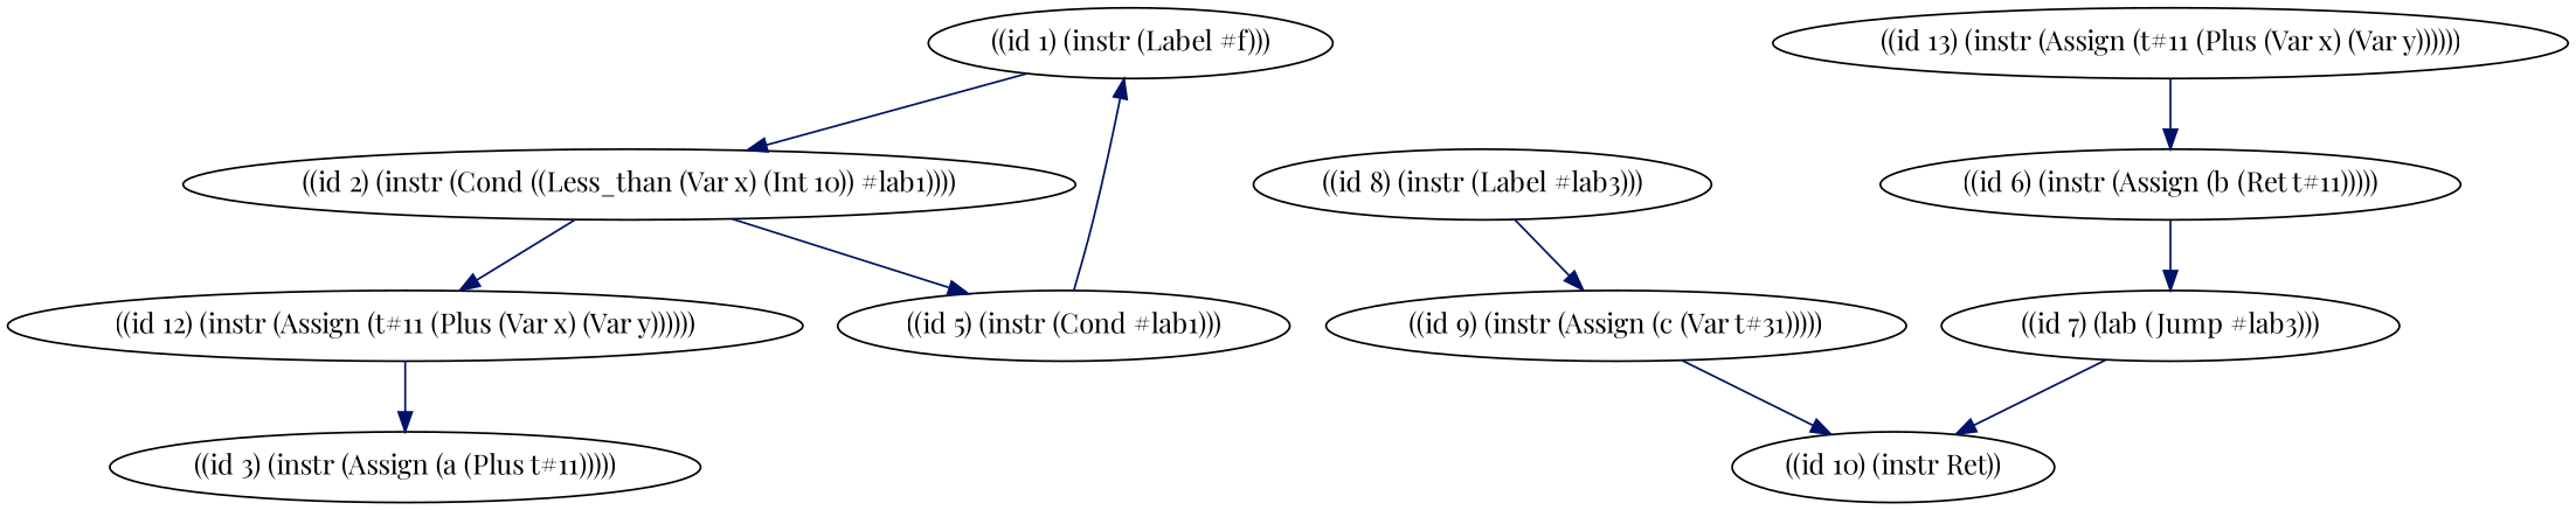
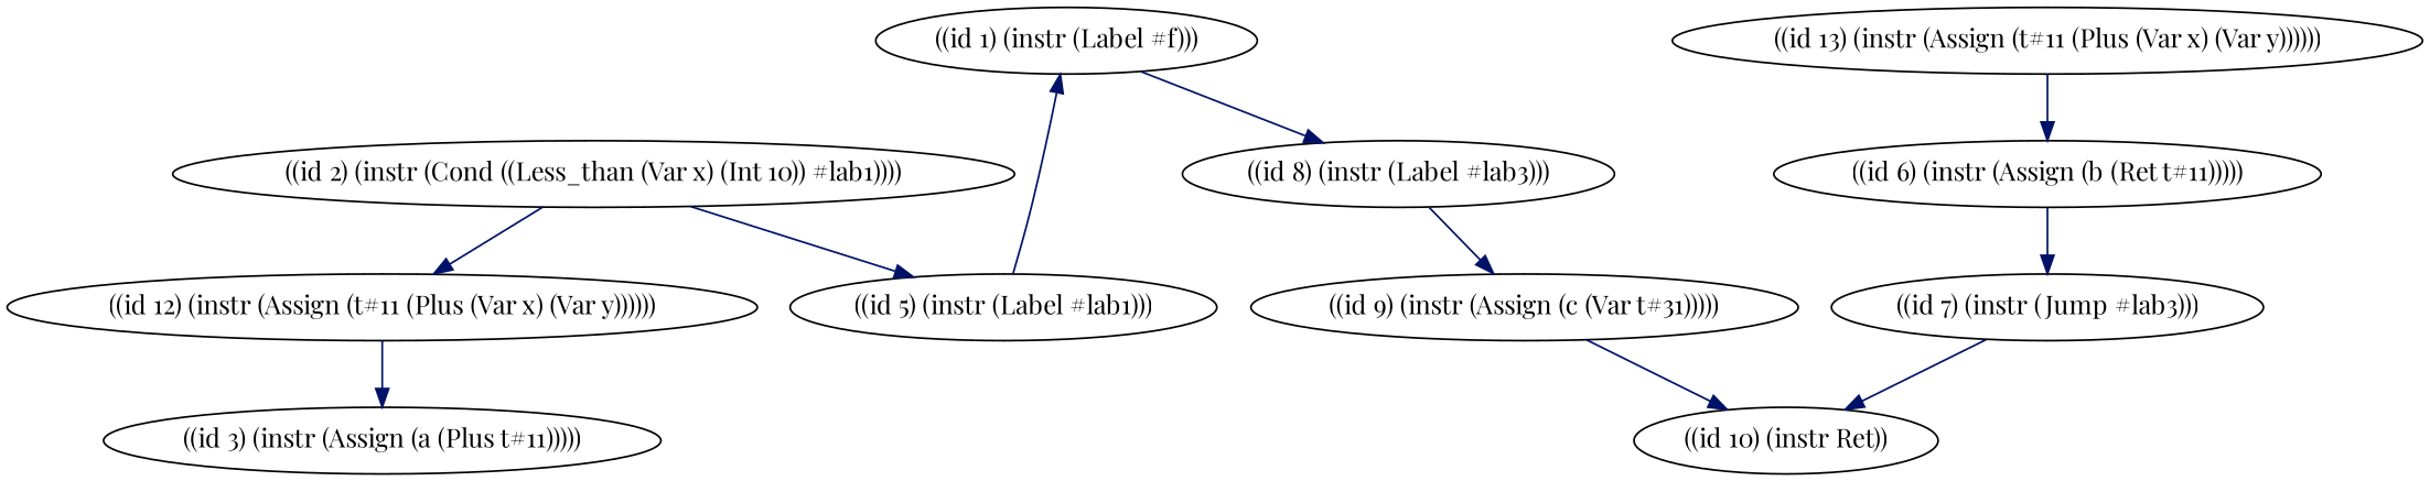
  digraph {
    fontname="Playfair Display"
    node [fontname="Playfair Display"]
    edge [color="#001267" fontname="Playfair Display"]
    n1 [label="((id 1) (instr (Label #f)))"]
    n2 [label="((id 2) (instr (Cond ((Less_than (Var x) (Int 10)) #lab1))))"]
-   n3 [label="((id 5) (instr (Cond #lab1)))"]
+   n3 [label="((id 5) (instr (Label #lab1)))"]
    n4 [label="((id 12) (instr (Assign (t#11 (Plus (Var x) (Var y))))))"]
    n5 [label="((id 3) (instr (Assign (a (Plus t#11)))))"]
    n6 [label="((id 8) (instr (Label #lab3)))"]
    n7 [label="((id 9) (instr (Assign (c (Var t#31)))))"]
    n8 [label="((id 13) (instr (Assign (t#11 (Plus (Var x) (Var y))))))"]
    n9 [label="((id 6) (instr (Assign (b (Ret t#11)))))"]
-   n10 [label="((id 7) (lab (Jump #lab3)))"]
+   n10 [label="((id 7) (instr (Jump #lab3)))"]
    n11 [label="((id 10) (instr Ret))"]
-   n1 -> n2
+   n1 -> n6
    n2 -> n3
    n2 -> n4
    n3 -> n1
    n4 -> n5
    n6 -> n7
    n7 -> n11
    n8 -> n9
    n9 -> n10
    n10 -> n11
  }
